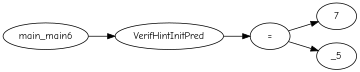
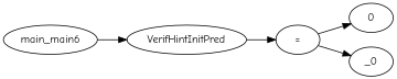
  digraph {
    fontname="Comic Neue"
    rankdir=LR
    node [fontname="Comic Neue"]
    edge [fontname="Comic Neue"]
    n1 [label=main_main6]
    n2 [label=VerifHintInitPred]
    n3 [label="="]
-   n4 [label=7]
-   n5 [label=_5]
+   n4 [label=0]
+   n5 [label=_0]
    n1 -> n2
    n2 -> n3
    n3 -> n4
    n3 -> n5
  }
